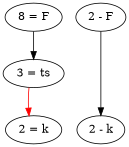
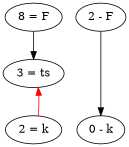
  digraph {
    rankdir=TB
    n1 [label="8 = F"]
    n2 [label="2 - F"]
    "2 = k"
-   "2 - k"
+   "2 - k" [label="0 - k"]
    "3 = ts"
    subgraph sub_1 {
      rank=same
      n1
      n2
    }
    subgraph sub_2 {
      rank=same
      "2 = k"
      "2 - k"
    }
    n1 -> "3 = ts"
    n2 -> "2 - k"
-   "3 = ts" -> "2 = k" [color=red]
+   "2 = k" -> "3 = ts" [color=red]
  }
